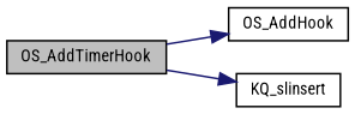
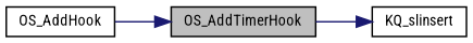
  digraph {
    fontname="Roboto Condensed"
    rankdir=LR
    node [color=black fillcolor=white fontname="Roboto Condensed" fontsize=10 shape=record style=filled]
    edge [color=midnightblue fontname="Roboto Condensed" fontsize=10 labelfontname=Helvetica labelfontsize=10 style=solid]
    n1 [fillcolor=grey75 fontcolor=black height=0.2 label=OS_AddTimerHook width=0.4]
    n2 [height=0.2 label=OS_AddHook width=0.4]
    n3 [height=0.2 label=KQ_slinsert width=0.4]
-   n1 -> n2
+   n2 -> n1
    n1 -> n3
  }
